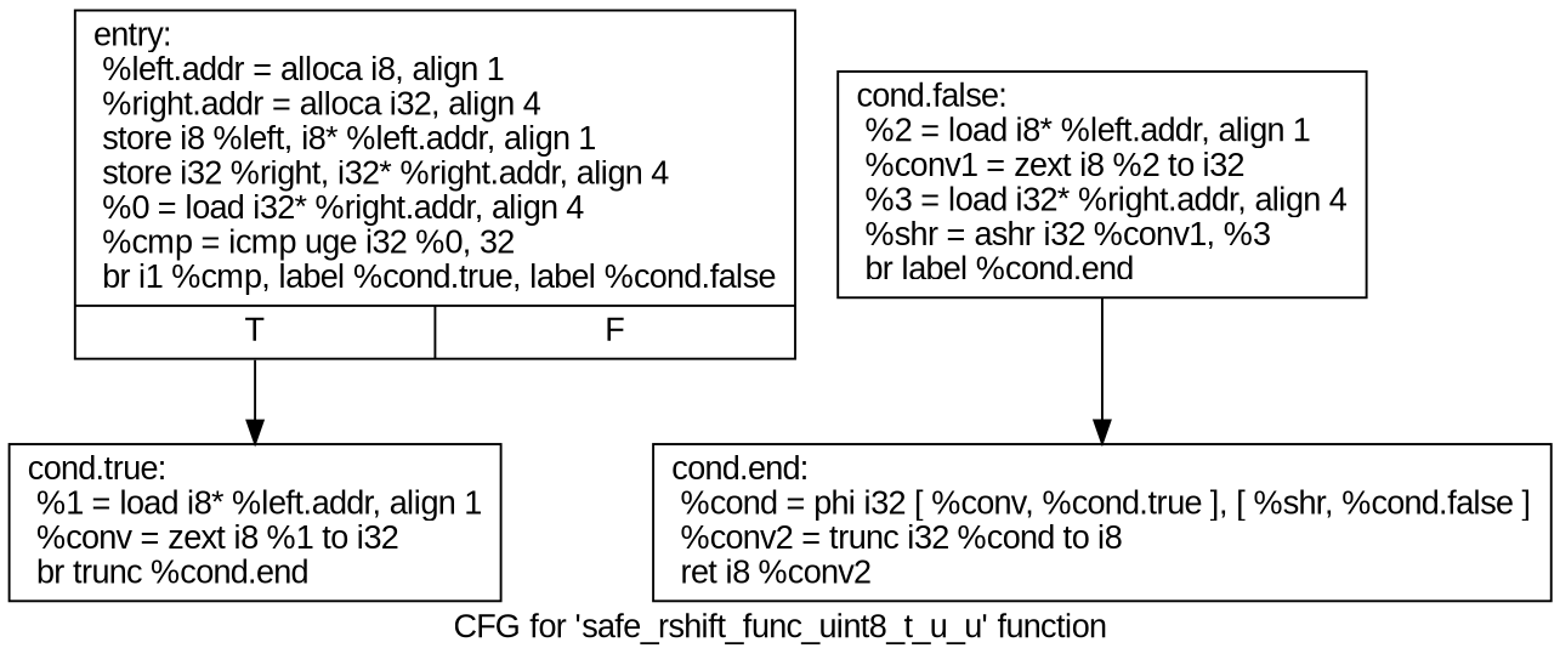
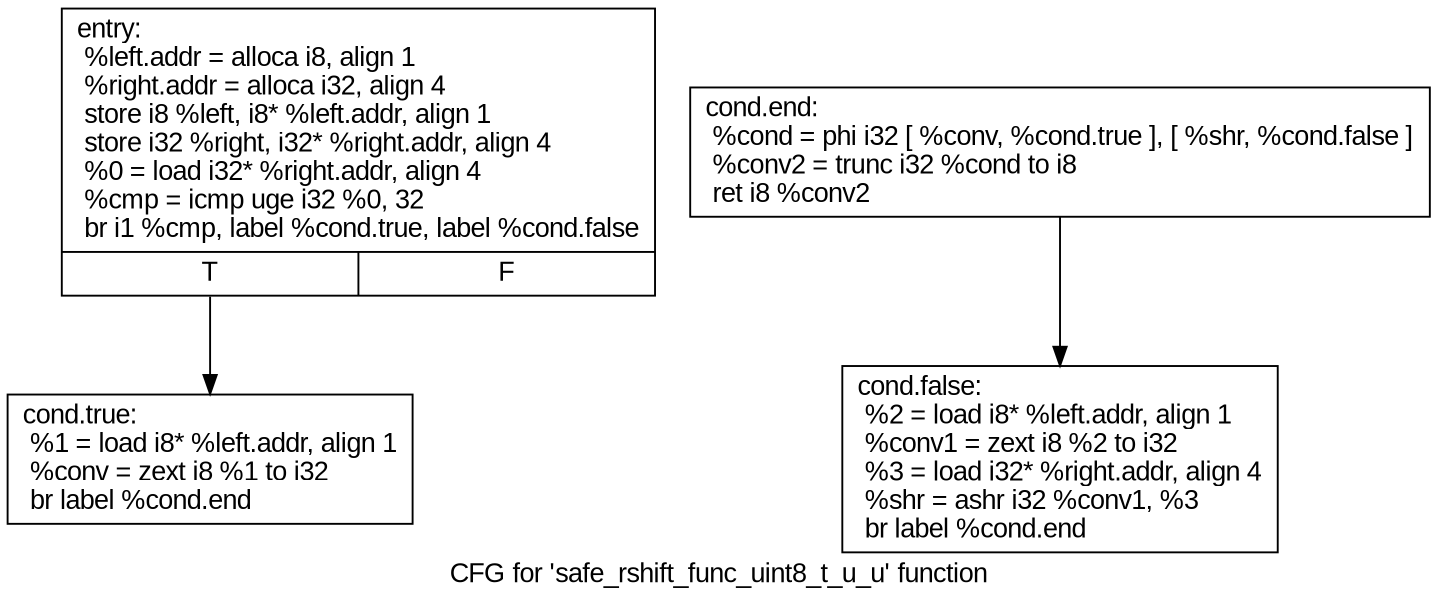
  digraph {
    fontname="Liberation Sans"
    label="CFG for 'safe_rshift_func_uint8_t_u_u' function"
    node [fontname="Liberation Sans" shape=record]
    edge [fontname="Liberation Sans"]
    n1 [label="{entry:\l  %left.addr = alloca i8, align 1\l  %right.addr = alloca i32, align 4\l  store i8 %left, i8* %left.addr, align 1\l  store i32 %right, i32* %right.addr, align 4\l  %0 = load i32* %right.addr, align 4\l  %cmp = icmp uge i32 %0, 32\l  br i1 %cmp, label %cond.true, label %cond.false\l|{<s0>T|<s1>F}}"]
-   n2 [label="{cond.true:                                        \l  %1 = load i8* %left.addr, align 1\l  %conv = zext i8 %1 to i32\l  br trunc %cond.end\l}"]
+   n2 [label="{cond.true:                                        \l  %1 = load i8* %left.addr, align 1\l  %conv = zext i8 %1 to i32\l  br label %cond.end\l}"]
    n3 [label="{cond.false:                                       \l  %2 = load i8* %left.addr, align 1\l  %conv1 = zext i8 %2 to i32\l  %3 = load i32* %right.addr, align 4\l  %shr = ashr i32 %conv1, %3\l  br label %cond.end\l}"]
    n4 [label="{cond.end:                                         \l  %cond = phi i32 [ %conv, %cond.true ], [ %shr, %cond.false ]\l  %conv2 = trunc i32 %cond to i8\l  ret i8 %conv2\l}"]
    n1 -> n2 [tailport=s0]
-   n3 -> n4
+   n4 -> n3
  }
